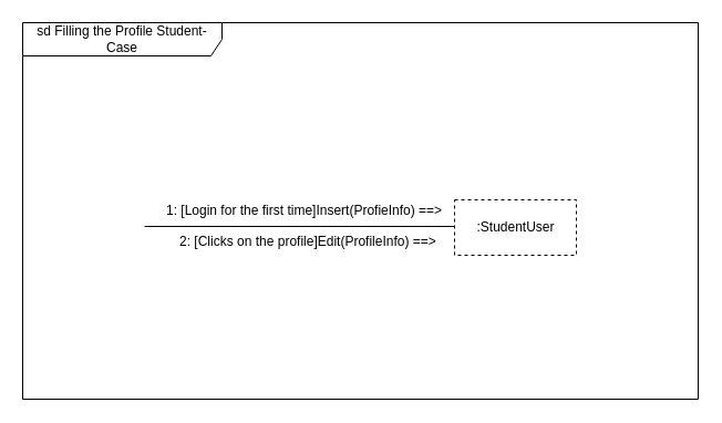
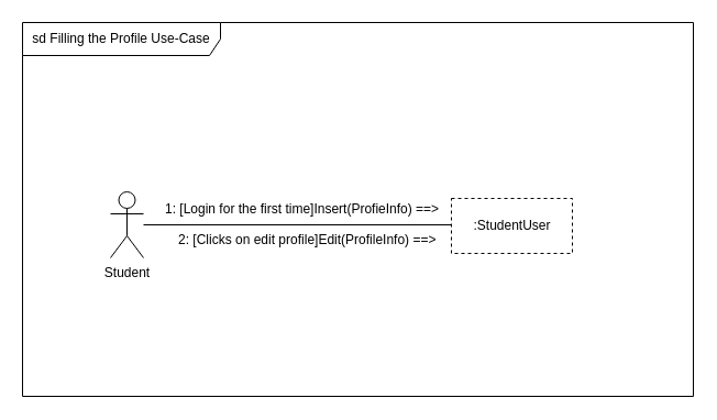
  <mxCell id="0" />
  <mxCell id="1" parent="0" />
- <mxCell id="2" value="sd Filling the Profile Student-Case&lt;br&gt;" style="shape=umlFrame;whiteSpace=wrap;html=1;width=180;height=30;" vertex="1" parent="1"><mxGeometry x="20" y="20" width="610" height="340" as="geometry" /></mxCell>
+ <mxCell id="2" value="sd Filling the Profile Use-Case&lt;br&gt;" style="shape=umlFrame;whiteSpace=wrap;html=1;width=180;height=30;" vertex="1" parent="1"><mxGeometry x="20" y="20" width="610" height="340" as="geometry" /></mxCell>
+ <mxCell id="3" value="Student&lt;br&gt;" style="shape=umlActor;verticalLabelPosition=bottom;labelBackgroundColor=#ffffff;verticalAlign=top;html=1;" vertex="1" parent="1"><mxGeometry x="100" y="174" width="30" height="60" as="geometry" /></mxCell>
  <mxCell id="4" value=":StudentUser&lt;br&gt;" style="html=1;dashed=1;" vertex="1" parent="1"><mxGeometry x="410" y="180" width="110" height="50" as="geometry" /></mxCell>
  <mxCell id="5" value="" style="line;strokeWidth=1;fillColor=none;align=left;verticalAlign=middle;spacingTop=-1;spacingLeft=3;spacingRight=3;rotatable=0;labelPosition=right;points=[];portConstraint=eastwest;" vertex="1" parent="1"><mxGeometry x="130" y="200" width="280" height="8" as="geometry" /></mxCell>
  <mxCell id="6" value="1: [Login for the first time]Insert(ProfieInfo) ==&amp;gt;" style="text;html=1;" vertex="1" parent="1"><mxGeometry x="148" y="176" width="240" height="30" as="geometry" /></mxCell>
- <mxCell id="7" value="2:&amp;nbsp;[Clicks on the profile]Edit(ProfileInfo) ==&amp;gt;" style="text;html=1;" vertex="1" parent="1"><mxGeometry x="160" y="204" width="220" height="30" as="geometry" /></mxCell>
+ <mxCell id="7" value="2:&amp;nbsp;[Clicks on edit profile]Edit(ProfileInfo) ==&amp;gt;" style="text;html=1;" vertex="1" parent="1"><mxGeometry x="160" y="204" width="220" height="30" as="geometry" /></mxCell>
